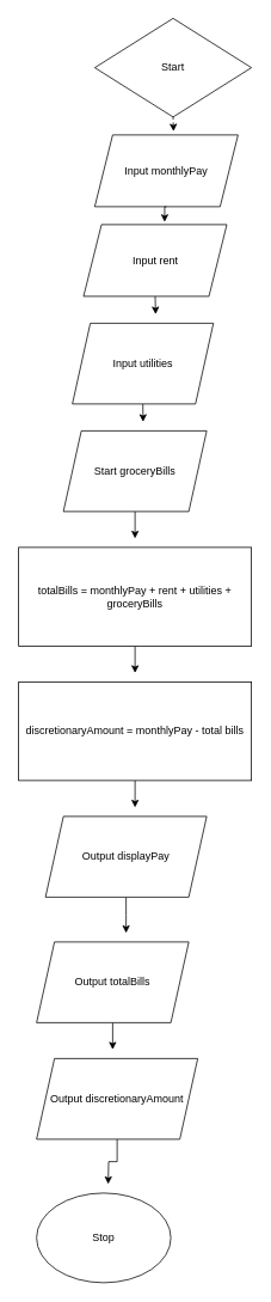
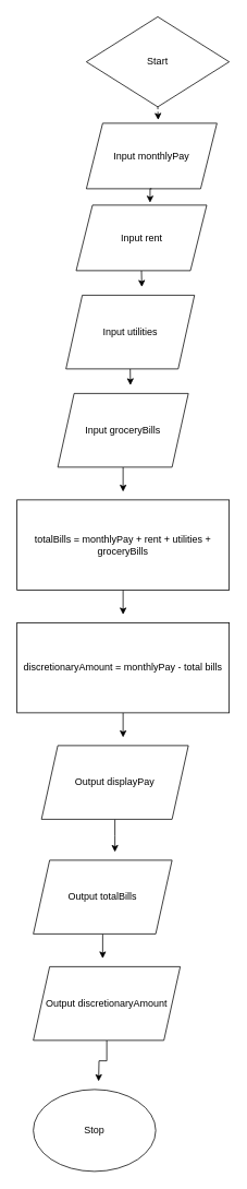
  <mxCell id="0" />
  <mxCell id="1" parent="0" />
  <mxCell id="2" value="Start" style="rhombus;whiteSpace=wrap;html=1;" parent="1" vertex="1"><mxGeometry x="105" y="20" width="175" height="110" as="geometry" /></mxCell>
  <mxCell id="3" value="Input monthlyPay" style="shape=parallelogram;perimeter=parallelogramPerimeter;whiteSpace=wrap;html=1;fixedSize=1;" parent="1" vertex="1"><mxGeometry x="105" y="150" width="160" height="80" as="geometry" /></mxCell>
  <mxCell id="4" style="edgeStyle=orthogonalEdgeStyle;rounded=0;orthogonalLoop=1;jettySize=auto;html=1;exitX=0.5;exitY=1;exitDx=0;exitDy=0;" edge="1" parent="1" source="5"><mxGeometry relative="1" as="geometry"><mxPoint x="159" y="470" as="targetPoint" /></mxGeometry></mxCell>
  <mxCell id="5" value="Input utilities" style="shape=parallelogram;perimeter=parallelogramPerimeter;whiteSpace=wrap;html=1;fixedSize=1;" parent="1" vertex="1"><mxGeometry x="80" y="360" width="157.5" height="90" as="geometry" /></mxCell>
  <mxCell id="6" style="edgeStyle=orthogonalEdgeStyle;rounded=0;orthogonalLoop=1;jettySize=auto;html=1;exitX=0.5;exitY=1;exitDx=0;exitDy=0;" edge="1" parent="1" source="7"><mxGeometry relative="1" as="geometry"><mxPoint x="173" y="350" as="targetPoint" /></mxGeometry></mxCell>
  <mxCell id="7" value="Input rent" style="shape=parallelogram;perimeter=parallelogramPerimeter;whiteSpace=wrap;html=1;fixedSize=1;" parent="1" vertex="1"><mxGeometry x="92.5" y="250" width="160" height="80" as="geometry" /></mxCell>
  <mxCell id="8" style="edgeStyle=orthogonalEdgeStyle;rounded=0;orthogonalLoop=1;jettySize=auto;html=1;exitX=0.5;exitY=1;exitDx=0;exitDy=0;" edge="1" parent="1" source="9"><mxGeometry relative="1" as="geometry"><mxPoint x="150" y="600" as="targetPoint" /></mxGeometry></mxCell>
- <mxCell id="9" value="Start groceryBills" style="shape=parallelogram;perimeter=parallelogramPerimeter;whiteSpace=wrap;html=1;fixedSize=1;" parent="1" vertex="1"><mxGeometry x="70" y="480" width="160" height="90" as="geometry" /></mxCell>
+ <mxCell id="9" value="Input groceryBills" style="shape=parallelogram;perimeter=parallelogramPerimeter;whiteSpace=wrap;html=1;fixedSize=1;" parent="1" vertex="1"><mxGeometry x="70" y="480" width="160" height="90" as="geometry" /></mxCell>
  <mxCell id="10" style="edgeStyle=orthogonalEdgeStyle;rounded=0;orthogonalLoop=1;jettySize=auto;html=1;exitX=0.5;exitY=1;exitDx=0;exitDy=0;entryX=0.55;entryY=-0.05;entryDx=0;entryDy=0;entryPerimeter=0;dashed=1;" edge="1" parent="1" source="2" target="3"><mxGeometry relative="1" as="geometry" /></mxCell>
  <mxCell id="11" style="edgeStyle=orthogonalEdgeStyle;rounded=0;orthogonalLoop=1;jettySize=auto;html=1;exitX=0.5;exitY=1;exitDx=0;exitDy=0;entryX=0.566;entryY=-0.037;entryDx=0;entryDy=0;entryPerimeter=0;" edge="1" parent="1" source="3" target="7"><mxGeometry relative="1" as="geometry" /></mxCell>
  <mxCell id="12" style="edgeStyle=orthogonalEdgeStyle;rounded=0;orthogonalLoop=1;jettySize=auto;html=1;exitX=0.5;exitY=1;exitDx=0;exitDy=0;" edge="1" parent="1" source="13"><mxGeometry relative="1" as="geometry"><mxPoint x="150" y="750" as="targetPoint" /></mxGeometry></mxCell>
  <mxCell id="13" value="totalBills = monthlyPay + rent + utilities + groceryBills" style="rounded=0;whiteSpace=wrap;html=1;" vertex="1" parent="1"><mxGeometry x="20" y="610" width="260" height="110" as="geometry" /></mxCell>
  <mxCell id="14" style="edgeStyle=orthogonalEdgeStyle;rounded=0;orthogonalLoop=1;jettySize=auto;html=1;exitX=0.5;exitY=1;exitDx=0;exitDy=0;" edge="1" parent="1" source="15"><mxGeometry relative="1" as="geometry"><mxPoint x="150" y="900" as="targetPoint" /></mxGeometry></mxCell>
  <mxCell id="15" value="discretionaryAmount = monthlyPay - total bills" style="rounded=0;whiteSpace=wrap;html=1;" vertex="1" parent="1"><mxGeometry x="20" y="760" width="260" height="110" as="geometry" /></mxCell>
  <mxCell id="16" style="edgeStyle=orthogonalEdgeStyle;rounded=0;orthogonalLoop=1;jettySize=auto;html=1;exitX=0.5;exitY=1;exitDx=0;exitDy=0;" edge="1" parent="1" source="17"><mxGeometry relative="1" as="geometry"><mxPoint x="140" y="1040" as="targetPoint" /></mxGeometry></mxCell>
  <mxCell id="17" value="Output displayPay" style="shape=parallelogram;perimeter=parallelogramPerimeter;whiteSpace=wrap;html=1;fixedSize=1;" vertex="1" parent="1"><mxGeometry x="50" y="910" width="180" height="90" as="geometry" /></mxCell>
  <mxCell id="18" style="edgeStyle=orthogonalEdgeStyle;rounded=0;orthogonalLoop=1;jettySize=auto;html=1;exitX=0.5;exitY=1;exitDx=0;exitDy=0;" edge="1" parent="1" source="19"><mxGeometry relative="1" as="geometry"><mxPoint x="125" y="1170" as="targetPoint" /></mxGeometry></mxCell>
  <mxCell id="19" value="Output totalBills" style="shape=parallelogram;perimeter=parallelogramPerimeter;whiteSpace=wrap;html=1;fixedSize=1;" vertex="1" parent="1"><mxGeometry x="40" y="1050" width="170" height="90" as="geometry" /></mxCell>
  <mxCell id="20" style="edgeStyle=orthogonalEdgeStyle;rounded=0;orthogonalLoop=1;jettySize=auto;html=1;exitX=0.5;exitY=1;exitDx=0;exitDy=0;" edge="1" parent="1" source="21"><mxGeometry relative="1" as="geometry"><mxPoint x="120" y="1320" as="targetPoint" /></mxGeometry></mxCell>
  <mxCell id="21" value="Output discretionaryAmount" style="shape=parallelogram;perimeter=parallelogramPerimeter;whiteSpace=wrap;html=1;fixedSize=1;" vertex="1" parent="1"><mxGeometry x="40" y="1180" width="180" height="90" as="geometry" /></mxCell>
  <mxCell id="22" value="Stop" style="ellipse;whiteSpace=wrap;html=1;" vertex="1" parent="1"><mxGeometry x="40" y="1330" width="150" height="100" as="geometry" /></mxCell>
